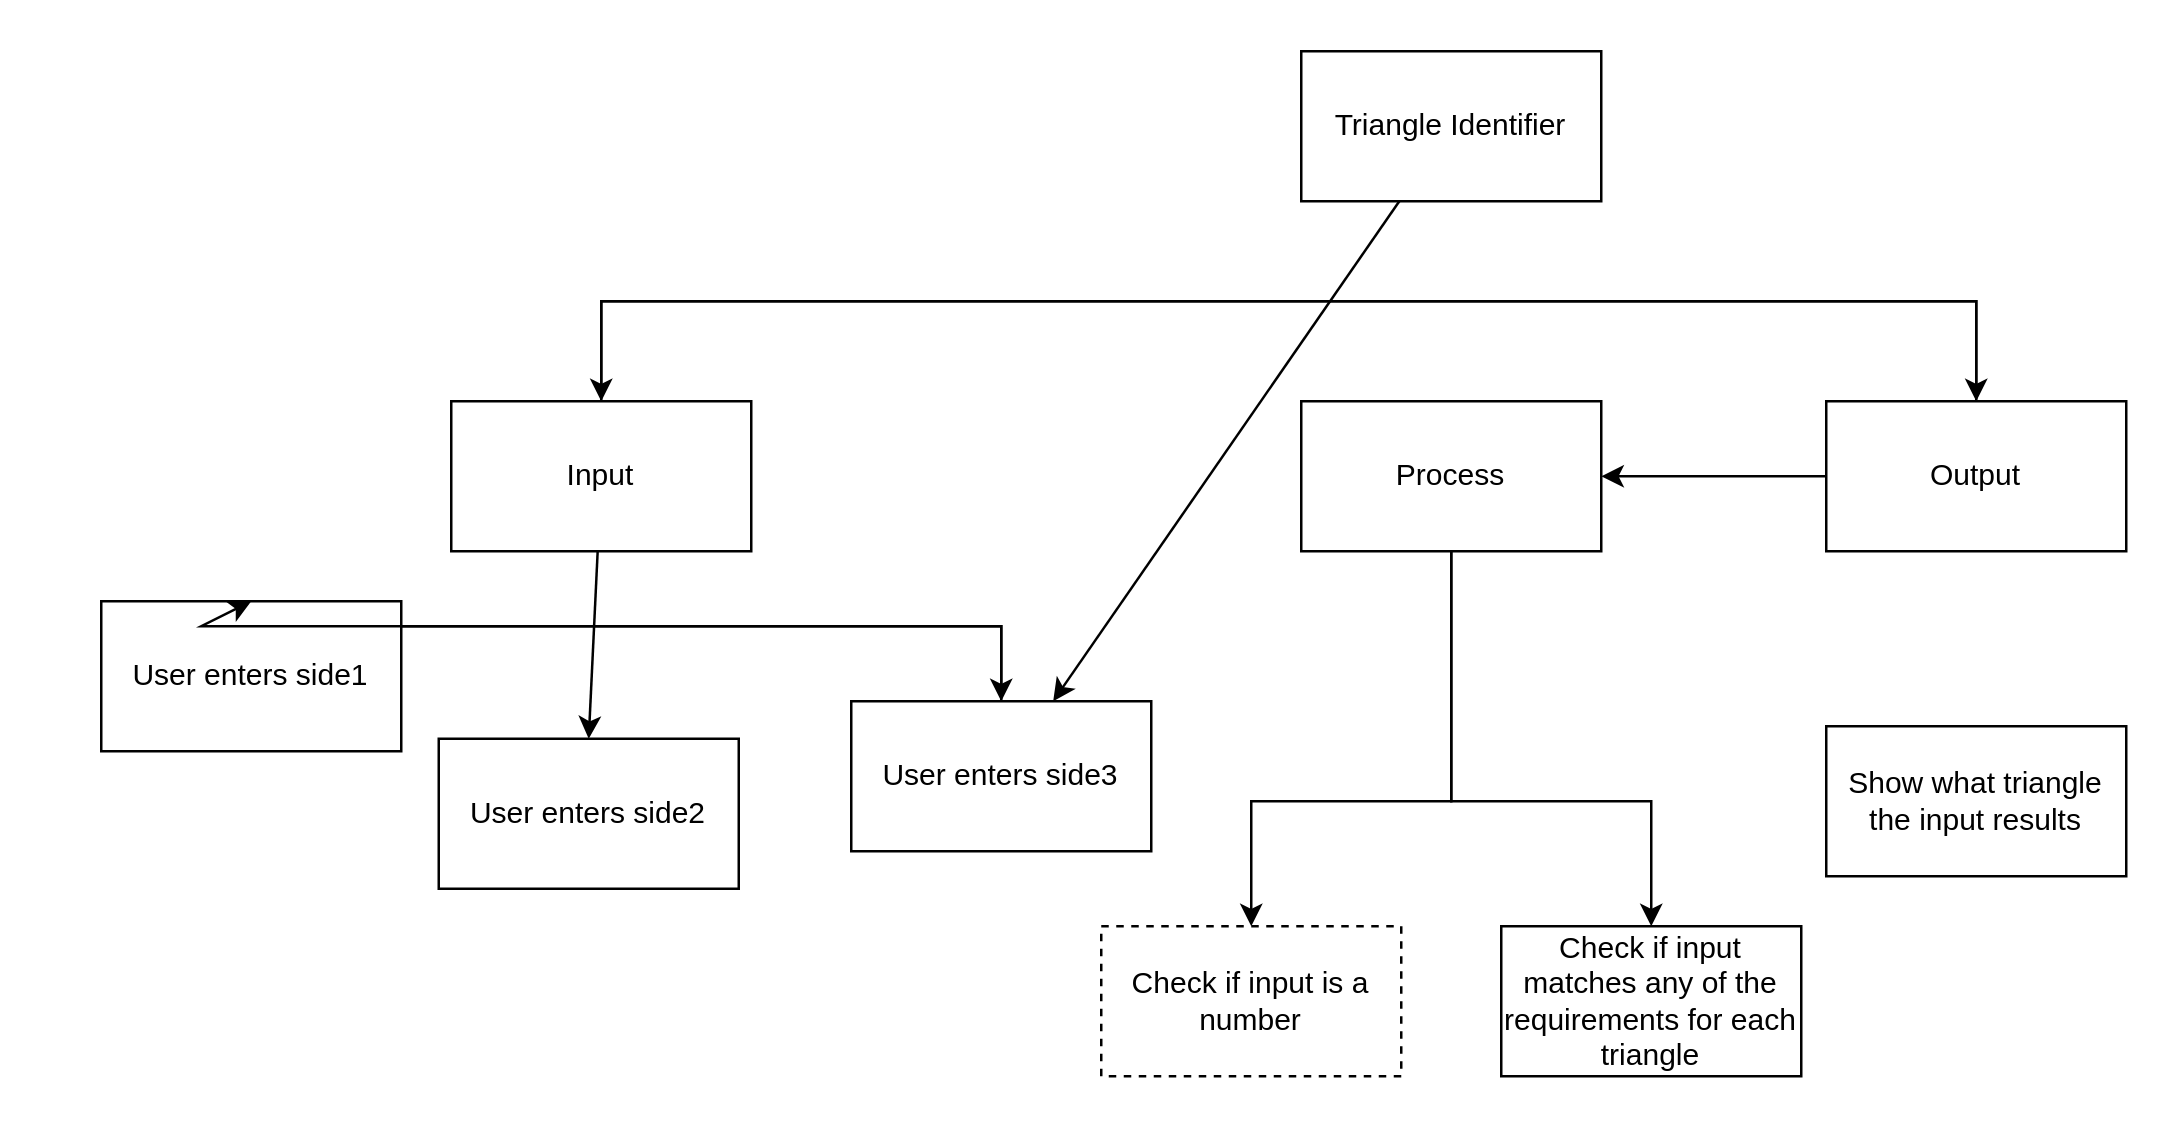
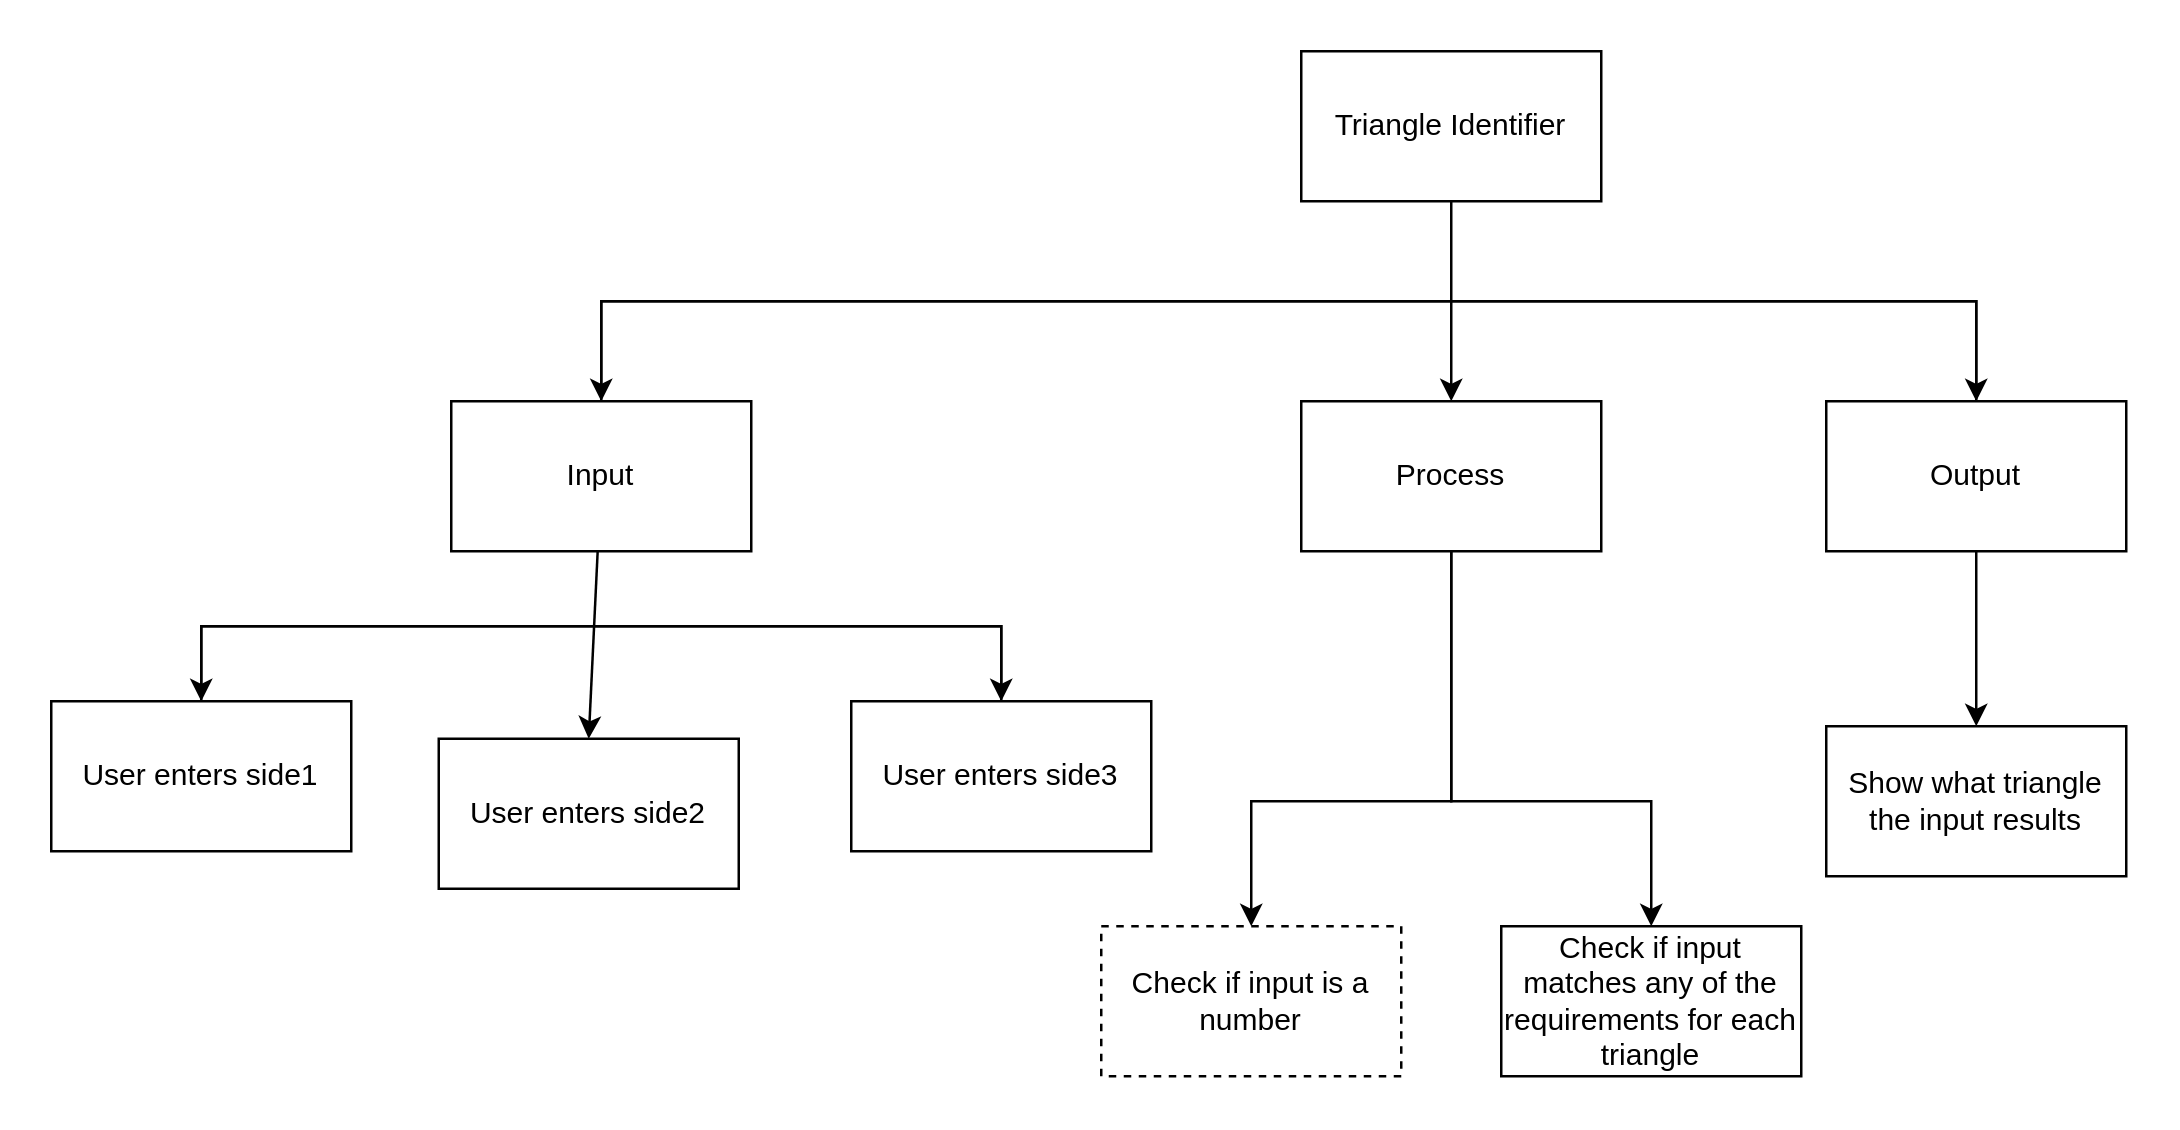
  <mxCell id="0" />
  <mxCell id="1" parent="0" />
- <mxCell id="2" style="edgeStyle=none;html=1;rounded=0;" edge="1" parent="1" source="3" target="17"><mxGeometry relative="1" as="geometry" /></mxCell>
+ <mxCell id="2" style="edgeStyle=none;html=1;entryX=0.5;entryY=0;entryDx=0;entryDy=0;rounded=0;" edge="1" parent="1" source="3" target="6"><mxGeometry relative="1" as="geometry" /></mxCell>
  <mxCell id="3" value="Triangle Identifier" style="rounded=0;whiteSpace=wrap;html=1;" vertex="1" parent="1"><mxGeometry x="520" y="20" width="120" height="60" as="geometry" /></mxCell>
  <mxCell id="4" style="edgeStyle=none;rounded=0;html=1;entryX=0.5;entryY=0;entryDx=0;entryDy=0;" edge="1" parent="1" source="6" target="19"><mxGeometry relative="1" as="geometry"><Array as="points"><mxPoint x="580" y="320" /><mxPoint x="660" y="320" /></Array></mxGeometry></mxCell>
  <mxCell id="5" style="edgeStyle=none;rounded=0;html=1;entryX=0.5;entryY=0;entryDx=0;entryDy=0;" edge="1" parent="1" source="6" target="18"><mxGeometry relative="1" as="geometry"><Array as="points"><mxPoint x="580" y="320" /><mxPoint x="500" y="320" /></Array></mxGeometry></mxCell>
  <mxCell id="6" value="Process" style="rounded=0;whiteSpace=wrap;html=1;" vertex="1" parent="1"><mxGeometry x="520" y="160" width="120" height="60" as="geometry" /></mxCell>
  <mxCell id="7" style="edgeStyle=none;html=1;entryX=0.5;entryY=0;entryDx=0;entryDy=0;rounded=0;" edge="1" parent="1" source="9" target="12"><mxGeometry relative="1" as="geometry"><Array as="points"><mxPoint x="240" y="120" /><mxPoint x="380" y="120" /><mxPoint x="780" y="120" /><mxPoint x="790" y="120" /></Array></mxGeometry></mxCell>
  <mxCell id="8" style="edgeStyle=none;rounded=0;html=1;entryX=0.5;entryY=0;entryDx=0;entryDy=0;" edge="1" parent="1" source="9" target="13"><mxGeometry relative="1" as="geometry" /></mxCell>
  <mxCell id="9" value="Input" style="rounded=0;whiteSpace=wrap;html=1;" vertex="1" parent="1"><mxGeometry x="180" y="160" width="120" height="60" as="geometry" /></mxCell>
  <mxCell id="10" style="edgeStyle=none;rounded=0;html=1;entryX=0.5;entryY=0;entryDx=0;entryDy=0;exitX=0.5;exitY=0;exitDx=0;exitDy=0;" edge="1" parent="1" source="12" target="9"><mxGeometry relative="1" as="geometry"><Array as="points"><mxPoint x="790" y="120" /><mxPoint x="240" y="120" /></Array></mxGeometry></mxCell>
- <mxCell id="11" style="edgeStyle=none;rounded=0;html=1;" edge="1" parent="1" source="12" target="6"><mxGeometry relative="1" as="geometry" /></mxCell>
+ <mxCell id="11" style="edgeStyle=none;rounded=0;html=1;entryX=0.5;entryY=0;entryDx=0;entryDy=0;" edge="1" parent="1" source="12" target="20"><mxGeometry relative="1" as="geometry" /></mxCell>
  <mxCell id="12" value="Output" style="rounded=0;whiteSpace=wrap;html=1;" vertex="1" parent="1"><mxGeometry x="730" y="160" width="120" height="60" as="geometry" /></mxCell>
  <mxCell id="13" value="User enters side2" style="rounded=0;whiteSpace=wrap;html=1;" vertex="1" parent="1"><mxGeometry x="175" y="295" width="120" height="60" as="geometry" /></mxCell>
  <mxCell id="14" style="edgeStyle=none;rounded=0;html=1;exitX=0.5;exitY=0;exitDx=0;exitDy=0;entryX=0.5;entryY=0;entryDx=0;entryDy=0;" edge="1" parent="1" source="15" target="17"><mxGeometry relative="1" as="geometry"><Array as="points"><mxPoint x="80" y="250" /><mxPoint x="400" y="250" /></Array></mxGeometry></mxCell>
- <mxCell id="15" value="User enters side1" style="rounded=0;whiteSpace=wrap;html=1;" vertex="1" parent="1"><mxGeometry x="40" y="240" width="120" height="60" as="geometry" /></mxCell>
+ <mxCell id="15" value="User enters side1" style="rounded=0;whiteSpace=wrap;html=1;" vertex="1" parent="1"><mxGeometry x="20" y="280" width="120" height="60" as="geometry" /></mxCell>
  <mxCell id="16" style="edgeStyle=none;rounded=0;html=1;exitX=0.5;exitY=0;exitDx=0;exitDy=0;entryX=0.5;entryY=0;entryDx=0;entryDy=0;" edge="1" parent="1" source="17" target="15"><mxGeometry relative="1" as="geometry"><Array as="points"><mxPoint x="400" y="250" /><mxPoint x="80" y="250" /></Array></mxGeometry></mxCell>
  <mxCell id="17" value="User enters side3" style="rounded=0;whiteSpace=wrap;html=1;" vertex="1" parent="1"><mxGeometry x="340" y="280" width="120" height="60" as="geometry" /></mxCell>
  <mxCell id="18" value="Check if input is a number" style="rounded=0;whiteSpace=wrap;html=1;dashed=1;" vertex="1" parent="1"><mxGeometry x="440" y="370" width="120" height="60" as="geometry" /></mxCell>
  <mxCell id="19" value="Check if input matches any of the requirements for each triangle" style="rounded=0;whiteSpace=wrap;html=1;" vertex="1" parent="1"><mxGeometry x="600" y="370" width="120" height="60" as="geometry" /></mxCell>
  <mxCell id="20" value="Show what triangle the input results" style="rounded=0;whiteSpace=wrap;html=1;" vertex="1" parent="1"><mxGeometry x="730" y="290" width="120" height="60" as="geometry" /></mxCell>
